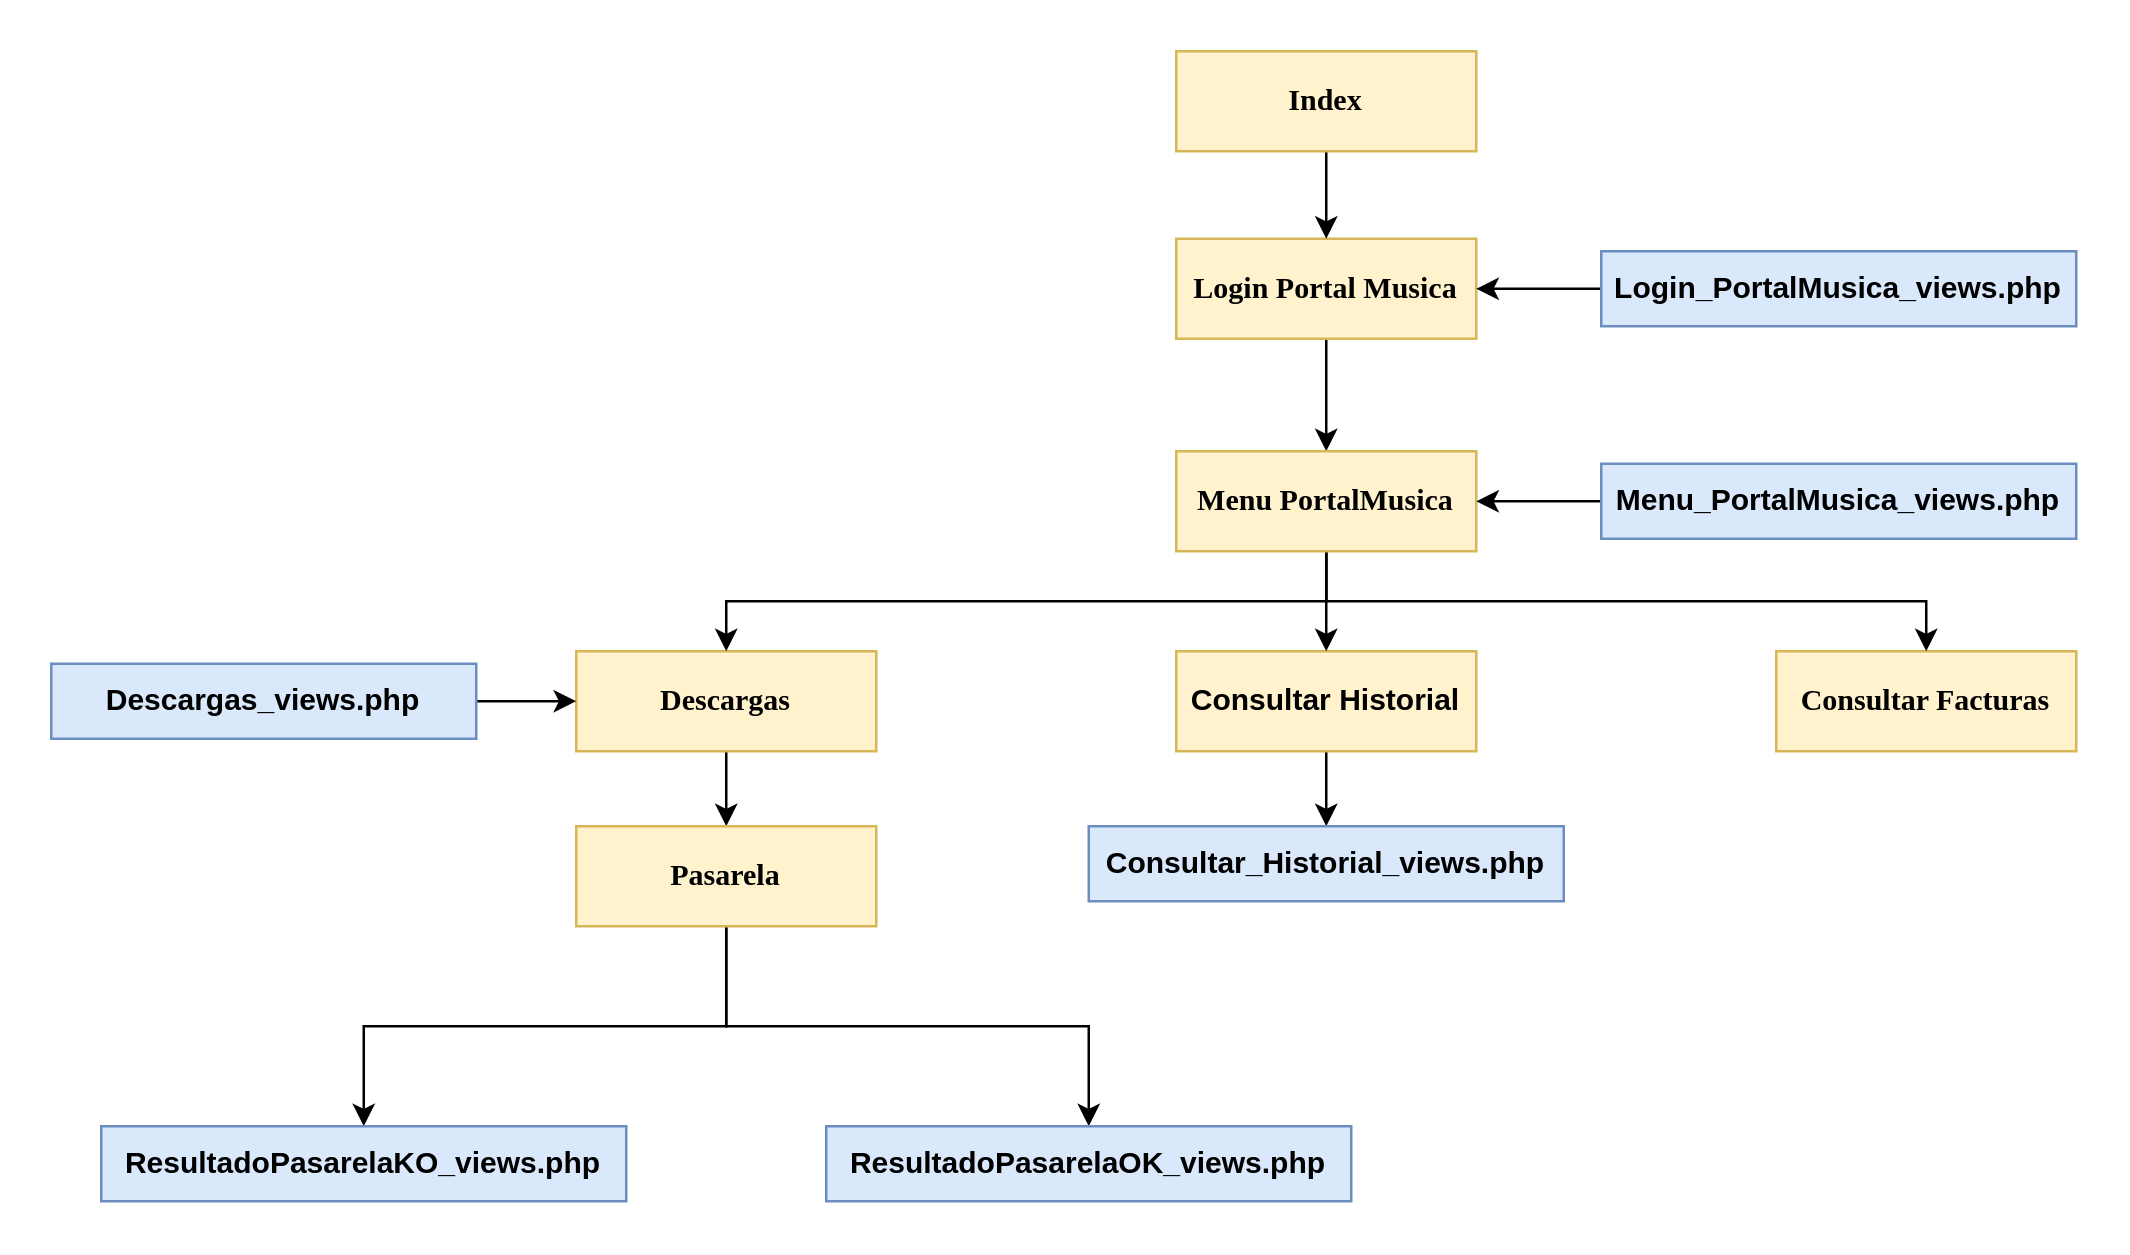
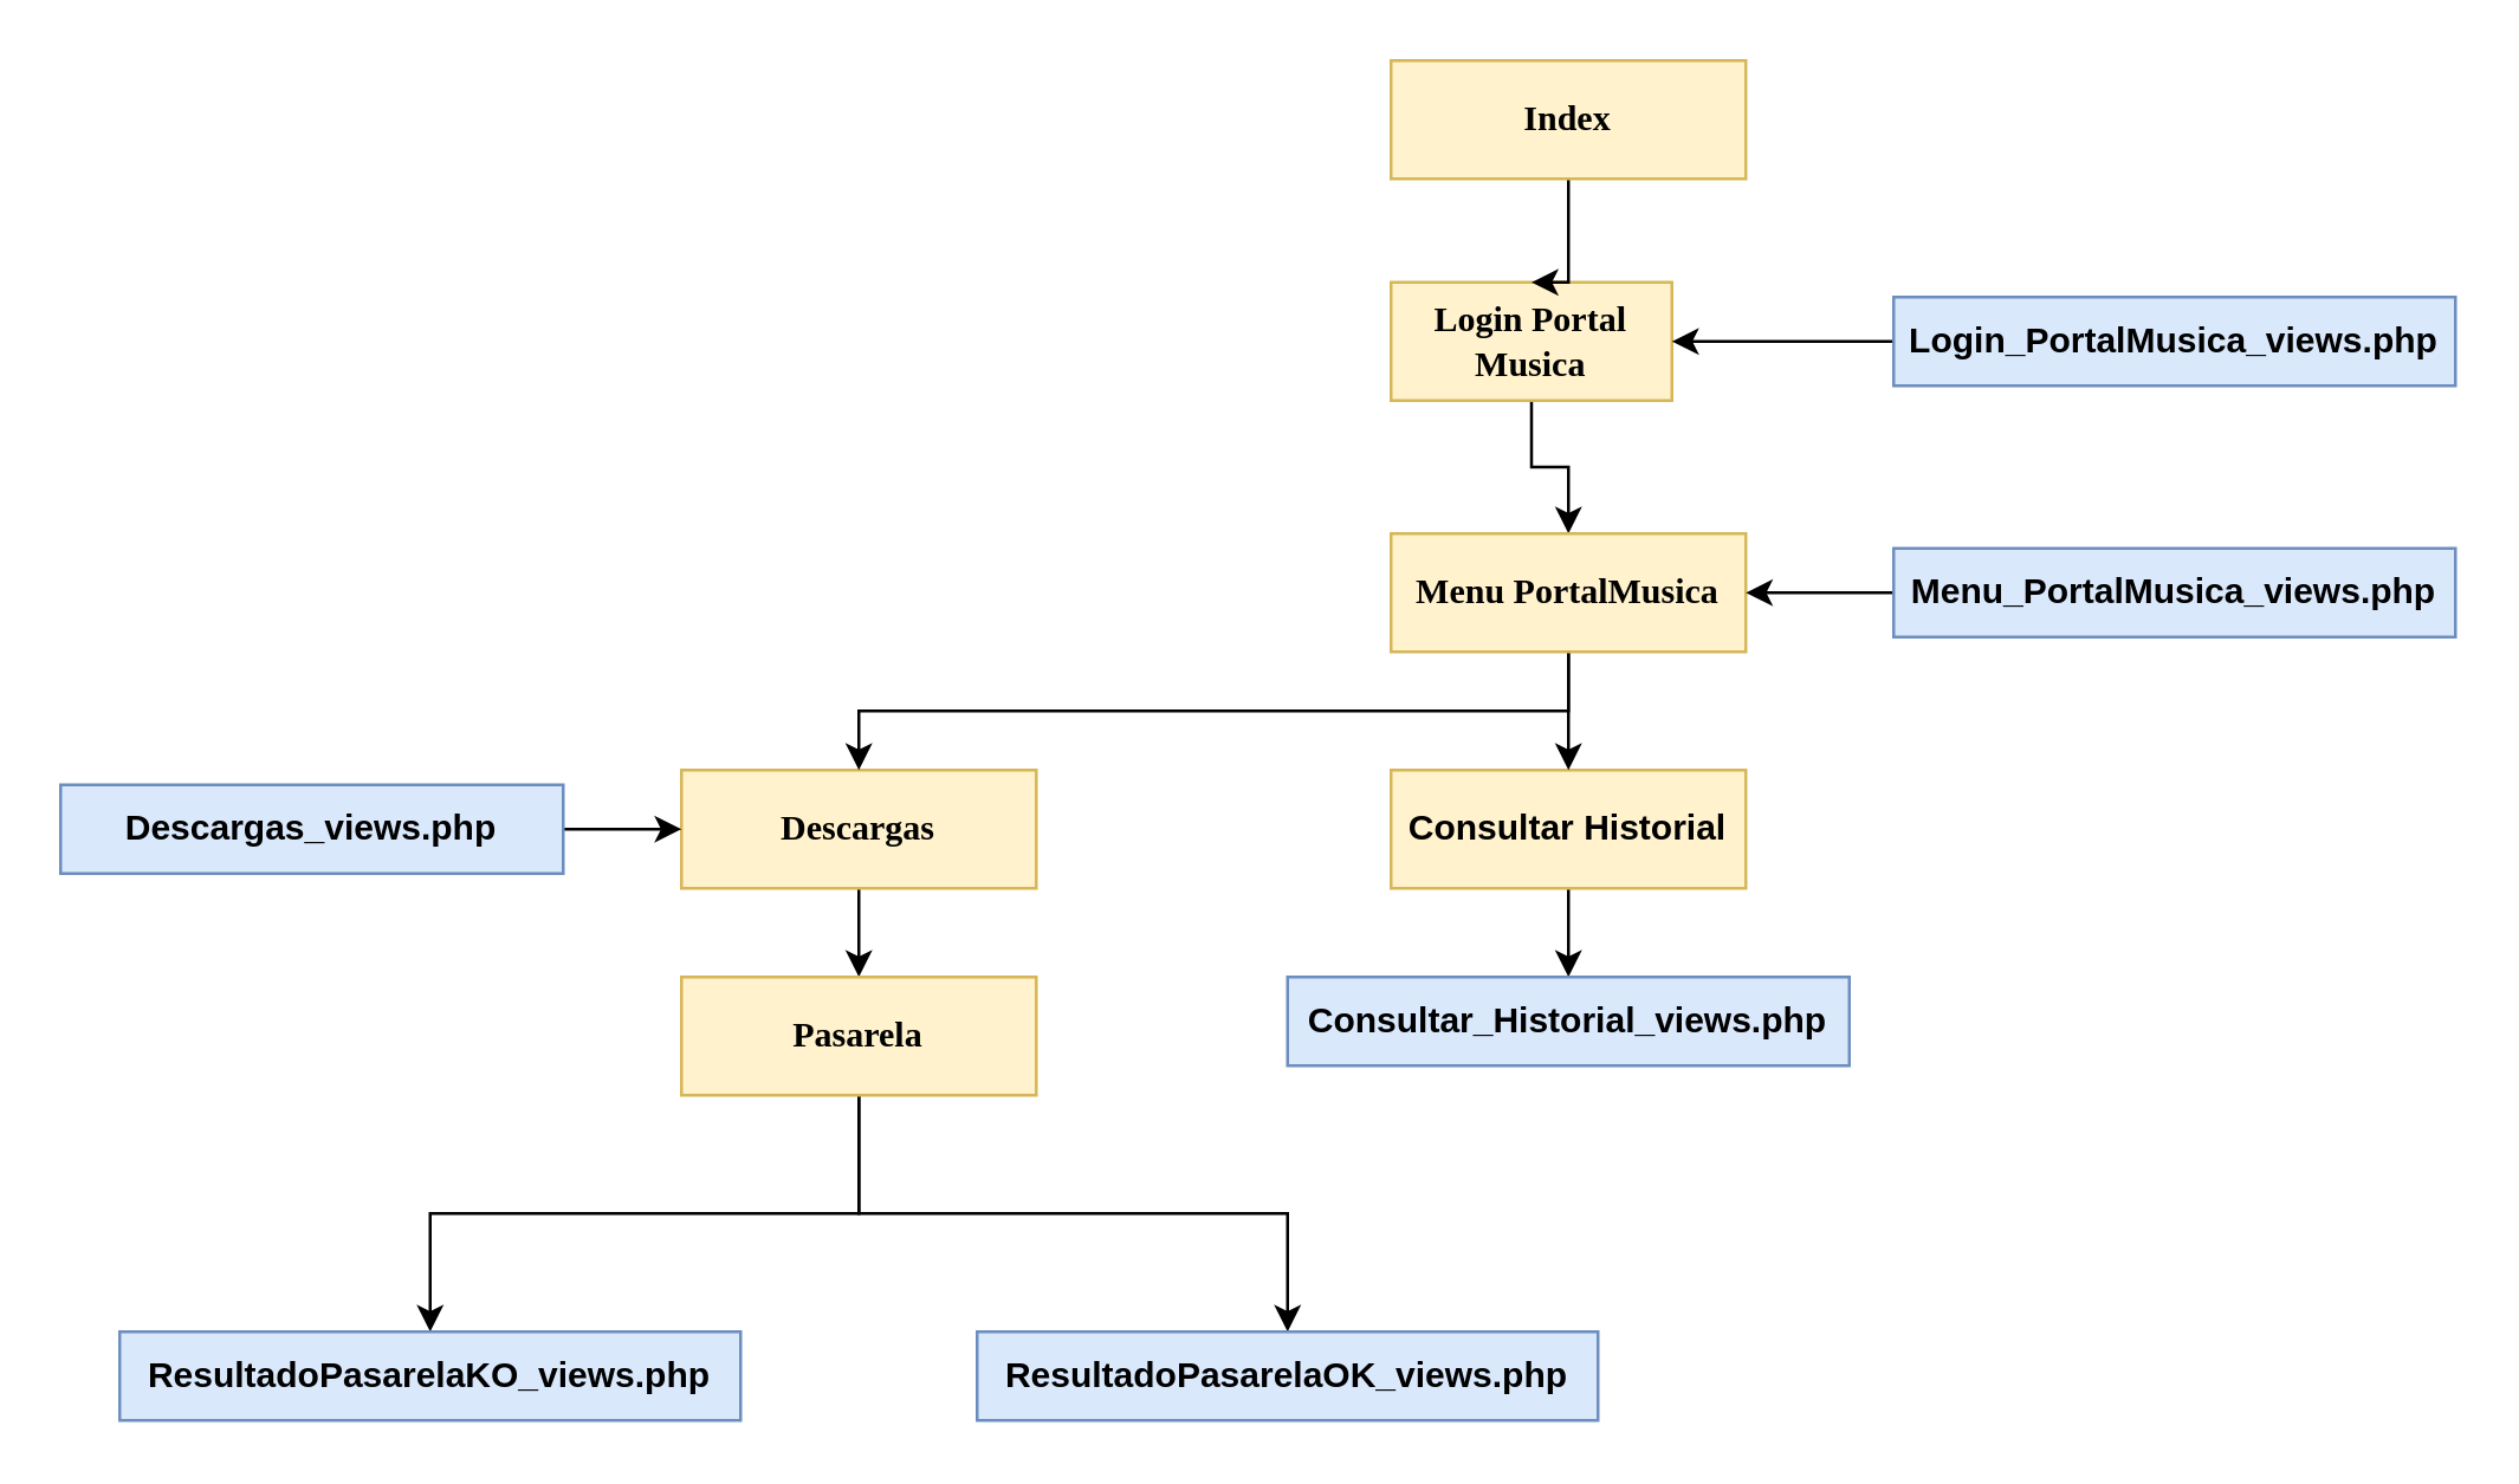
  <mxCell id="0" />
  <mxCell id="1" parent="0" />
  <mxCell id="2" style="edgeStyle=orthogonalEdgeStyle;rounded=0;orthogonalLoop=1;jettySize=auto;html=1;" edge="1" parent="1" source="3" target="22"><mxGeometry relative="1" as="geometry" /></mxCell>
- <mxCell id="3" value="&lt;b&gt;&lt;font face=&quot;Tahoma&quot;&gt;Login Portal Musica&lt;/font&gt;&lt;/b&gt;" style="rounded=0;whiteSpace=wrap;html=1;fillColor=#fff2cc;strokeColor=#d6b656;" parent="1" vertex="1"><mxGeometry x="470" y="95" width="120" height="40" as="geometry" /></mxCell>
+ <mxCell id="3" value="&lt;b&gt;&lt;font face=&quot;Tahoma&quot;&gt;Login Portal Musica&lt;/font&gt;&lt;/b&gt;" style="rounded=0;whiteSpace=wrap;html=1;fillColor=#fff2cc;strokeColor=#d6b656;" parent="1" vertex="1"><mxGeometry x="470" y="95" width="95" height="40" as="geometry" /></mxCell>
  <mxCell id="4" style="edgeStyle=orthogonalEdgeStyle;rounded=0;orthogonalLoop=1;jettySize=auto;html=1;entryX=0.5;entryY=0;entryDx=0;entryDy=0;" parent="1" source="5" target="3" edge="1"><mxGeometry relative="1" as="geometry"><Array as="points"><mxPoint x="530" y="90" /><mxPoint x="530" y="90" /></Array></mxGeometry></mxCell>
  <mxCell id="5" value="&lt;font face=&quot;Tahoma&quot;&gt;&lt;b&gt;Index&lt;/b&gt;&lt;/font&gt;" style="rounded=0;whiteSpace=wrap;html=1;fillColor=#fff2cc;strokeColor=#d6b656;" parent="1" vertex="1"><mxGeometry x="470" y="20" width="120" height="40" as="geometry" /></mxCell>
  <mxCell id="6" style="edgeStyle=orthogonalEdgeStyle;rounded=0;orthogonalLoop=1;jettySize=auto;html=1;" edge="1" parent="1" source="7" target="13"><mxGeometry relative="1" as="geometry" /></mxCell>
  <mxCell id="7" value="&lt;b&gt;Consultar Historial&lt;/b&gt;" style="rounded=0;whiteSpace=wrap;html=1;fillColor=#fff2cc;strokeColor=#d6b656;" parent="1" vertex="1"><mxGeometry x="470" y="260" width="120" height="40" as="geometry" /></mxCell>
- <mxCell id="8" value="&lt;font face=&quot;Tahoma&quot;&gt;&lt;b&gt;Consultar Facturas&lt;/b&gt;&lt;/font&gt;" style="rounded=0;whiteSpace=wrap;html=1;fillColor=#fff2cc;strokeColor=#d6b656;" parent="1" vertex="1"><mxGeometry x="710" y="260" width="120" height="40" as="geometry" /></mxCell>
  <mxCell id="9" style="edgeStyle=orthogonalEdgeStyle;rounded=0;orthogonalLoop=1;jettySize=auto;html=1;entryX=0.5;entryY=0;entryDx=0;entryDy=0;" parent="1" source="10" target="18" edge="1"><mxGeometry relative="1" as="geometry" /></mxCell>
  <mxCell id="10" value="&lt;font face=&quot;Tahoma&quot;&gt;&lt;b&gt;Descargas&lt;/b&gt;&lt;/font&gt;" style="rounded=0;whiteSpace=wrap;html=1;fillColor=#fff2cc;strokeColor=#d6b656;" parent="1" vertex="1"><mxGeometry x="230" y="260" width="120" height="40" as="geometry" /></mxCell>
  <mxCell id="11" style="edgeStyle=orthogonalEdgeStyle;rounded=0;orthogonalLoop=1;jettySize=auto;html=1;" edge="1" parent="1" source="12" target="10"><mxGeometry relative="1" as="geometry" /></mxCell>
  <mxCell id="12" value="&lt;b&gt;Descargas_views.php&lt;/b&gt;" style="rounded=0;whiteSpace=wrap;html=1;fillColor=#dae8fc;strokeColor=#6c8ebf;" parent="1" vertex="1"><mxGeometry x="20" y="265" width="170" height="30" as="geometry" /></mxCell>
  <mxCell id="13" value="&lt;b&gt;Consultar_Historial_views.php&lt;/b&gt;" style="rounded=0;whiteSpace=wrap;html=1;fillColor=#dae8fc;strokeColor=#6c8ebf;" parent="1" vertex="1"><mxGeometry x="435" y="330" width="190" height="30" as="geometry" /></mxCell>
  <mxCell id="14" style="edgeStyle=orthogonalEdgeStyle;rounded=0;orthogonalLoop=1;jettySize=auto;html=1;entryX=1;entryY=0.5;entryDx=0;entryDy=0;" parent="1" source="15" target="3" edge="1"><mxGeometry relative="1" as="geometry" /></mxCell>
  <mxCell id="15" value="&lt;b&gt;Login_PortalMusica_views.php&lt;/b&gt;" style="rounded=0;whiteSpace=wrap;html=1;fillColor=#dae8fc;strokeColor=#6c8ebf;" parent="1" vertex="1"><mxGeometry x="640" y="100" width="190" height="30" as="geometry" /></mxCell>
  <mxCell id="16" style="edgeStyle=orthogonalEdgeStyle;rounded=0;orthogonalLoop=1;jettySize=auto;html=1;exitX=0.5;exitY=1;exitDx=0;exitDy=0;" edge="1" parent="1" source="18" target="24"><mxGeometry relative="1" as="geometry" /></mxCell>
  <mxCell id="17" style="edgeStyle=orthogonalEdgeStyle;rounded=0;orthogonalLoop=1;jettySize=auto;html=1;" edge="1" parent="1" source="18" target="23"><mxGeometry relative="1" as="geometry" /></mxCell>
  <mxCell id="18" value="&lt;font face=&quot;Tahoma&quot;&gt;&lt;b&gt;Pasarela&lt;/b&gt;&lt;/font&gt;" style="rounded=0;whiteSpace=wrap;html=1;fillColor=#fff2cc;strokeColor=#d6b656;" parent="1" vertex="1"><mxGeometry x="230" y="330" width="120" height="40" as="geometry" /></mxCell>
  <mxCell id="19" style="edgeStyle=orthogonalEdgeStyle;rounded=0;orthogonalLoop=1;jettySize=auto;html=1;" edge="1" parent="1" source="22" target="7"><mxGeometry relative="1" as="geometry" /></mxCell>
  <mxCell id="20" style="edgeStyle=orthogonalEdgeStyle;rounded=0;orthogonalLoop=1;jettySize=auto;html=1;exitX=0.5;exitY=1;exitDx=0;exitDy=0;" edge="1" parent="1" source="22" target="10"><mxGeometry relative="1" as="geometry" /></mxCell>
- <mxCell id="21" style="edgeStyle=orthogonalEdgeStyle;rounded=0;orthogonalLoop=1;jettySize=auto;html=1;exitX=0.5;exitY=1;exitDx=0;exitDy=0;" edge="1" parent="1" source="22" target="8"><mxGeometry relative="1" as="geometry" /></mxCell>
  <mxCell id="22" value="&lt;font face=&quot;Tahoma&quot;&gt;&lt;b&gt;Menu PortalMusica&lt;/b&gt;&lt;/font&gt;" style="rounded=0;whiteSpace=wrap;html=1;fillColor=#fff2cc;strokeColor=#d6b656;" parent="1" vertex="1"><mxGeometry x="470" y="180" width="120" height="40" as="geometry" /></mxCell>
  <mxCell id="23" value="&lt;b&gt;ResultadoPasarelaKO_views.php&lt;/b&gt;" style="rounded=0;whiteSpace=wrap;html=1;fillColor=#dae8fc;strokeColor=#6c8ebf;" parent="1" vertex="1"><mxGeometry x="40" y="450" width="210" height="30" as="geometry" /></mxCell>
  <mxCell id="24" value="&lt;b&gt;ResultadoPasarelaOK_views.php&lt;/b&gt;" style="rounded=0;whiteSpace=wrap;html=1;fillColor=#dae8fc;strokeColor=#6c8ebf;" parent="1" vertex="1"><mxGeometry x="330" y="450" width="210" height="30" as="geometry" /></mxCell>
  <mxCell id="25" style="edgeStyle=orthogonalEdgeStyle;rounded=0;orthogonalLoop=1;jettySize=auto;html=1;" edge="1" parent="1" source="26" target="22"><mxGeometry relative="1" as="geometry" /></mxCell>
  <mxCell id="26" value="&lt;b&gt;Menu_PortalMusica_views.php&lt;/b&gt;" style="rounded=0;whiteSpace=wrap;html=1;fillColor=#dae8fc;strokeColor=#6c8ebf;" vertex="1" parent="1"><mxGeometry x="640" y="185" width="190" height="30" as="geometry" /></mxCell>
